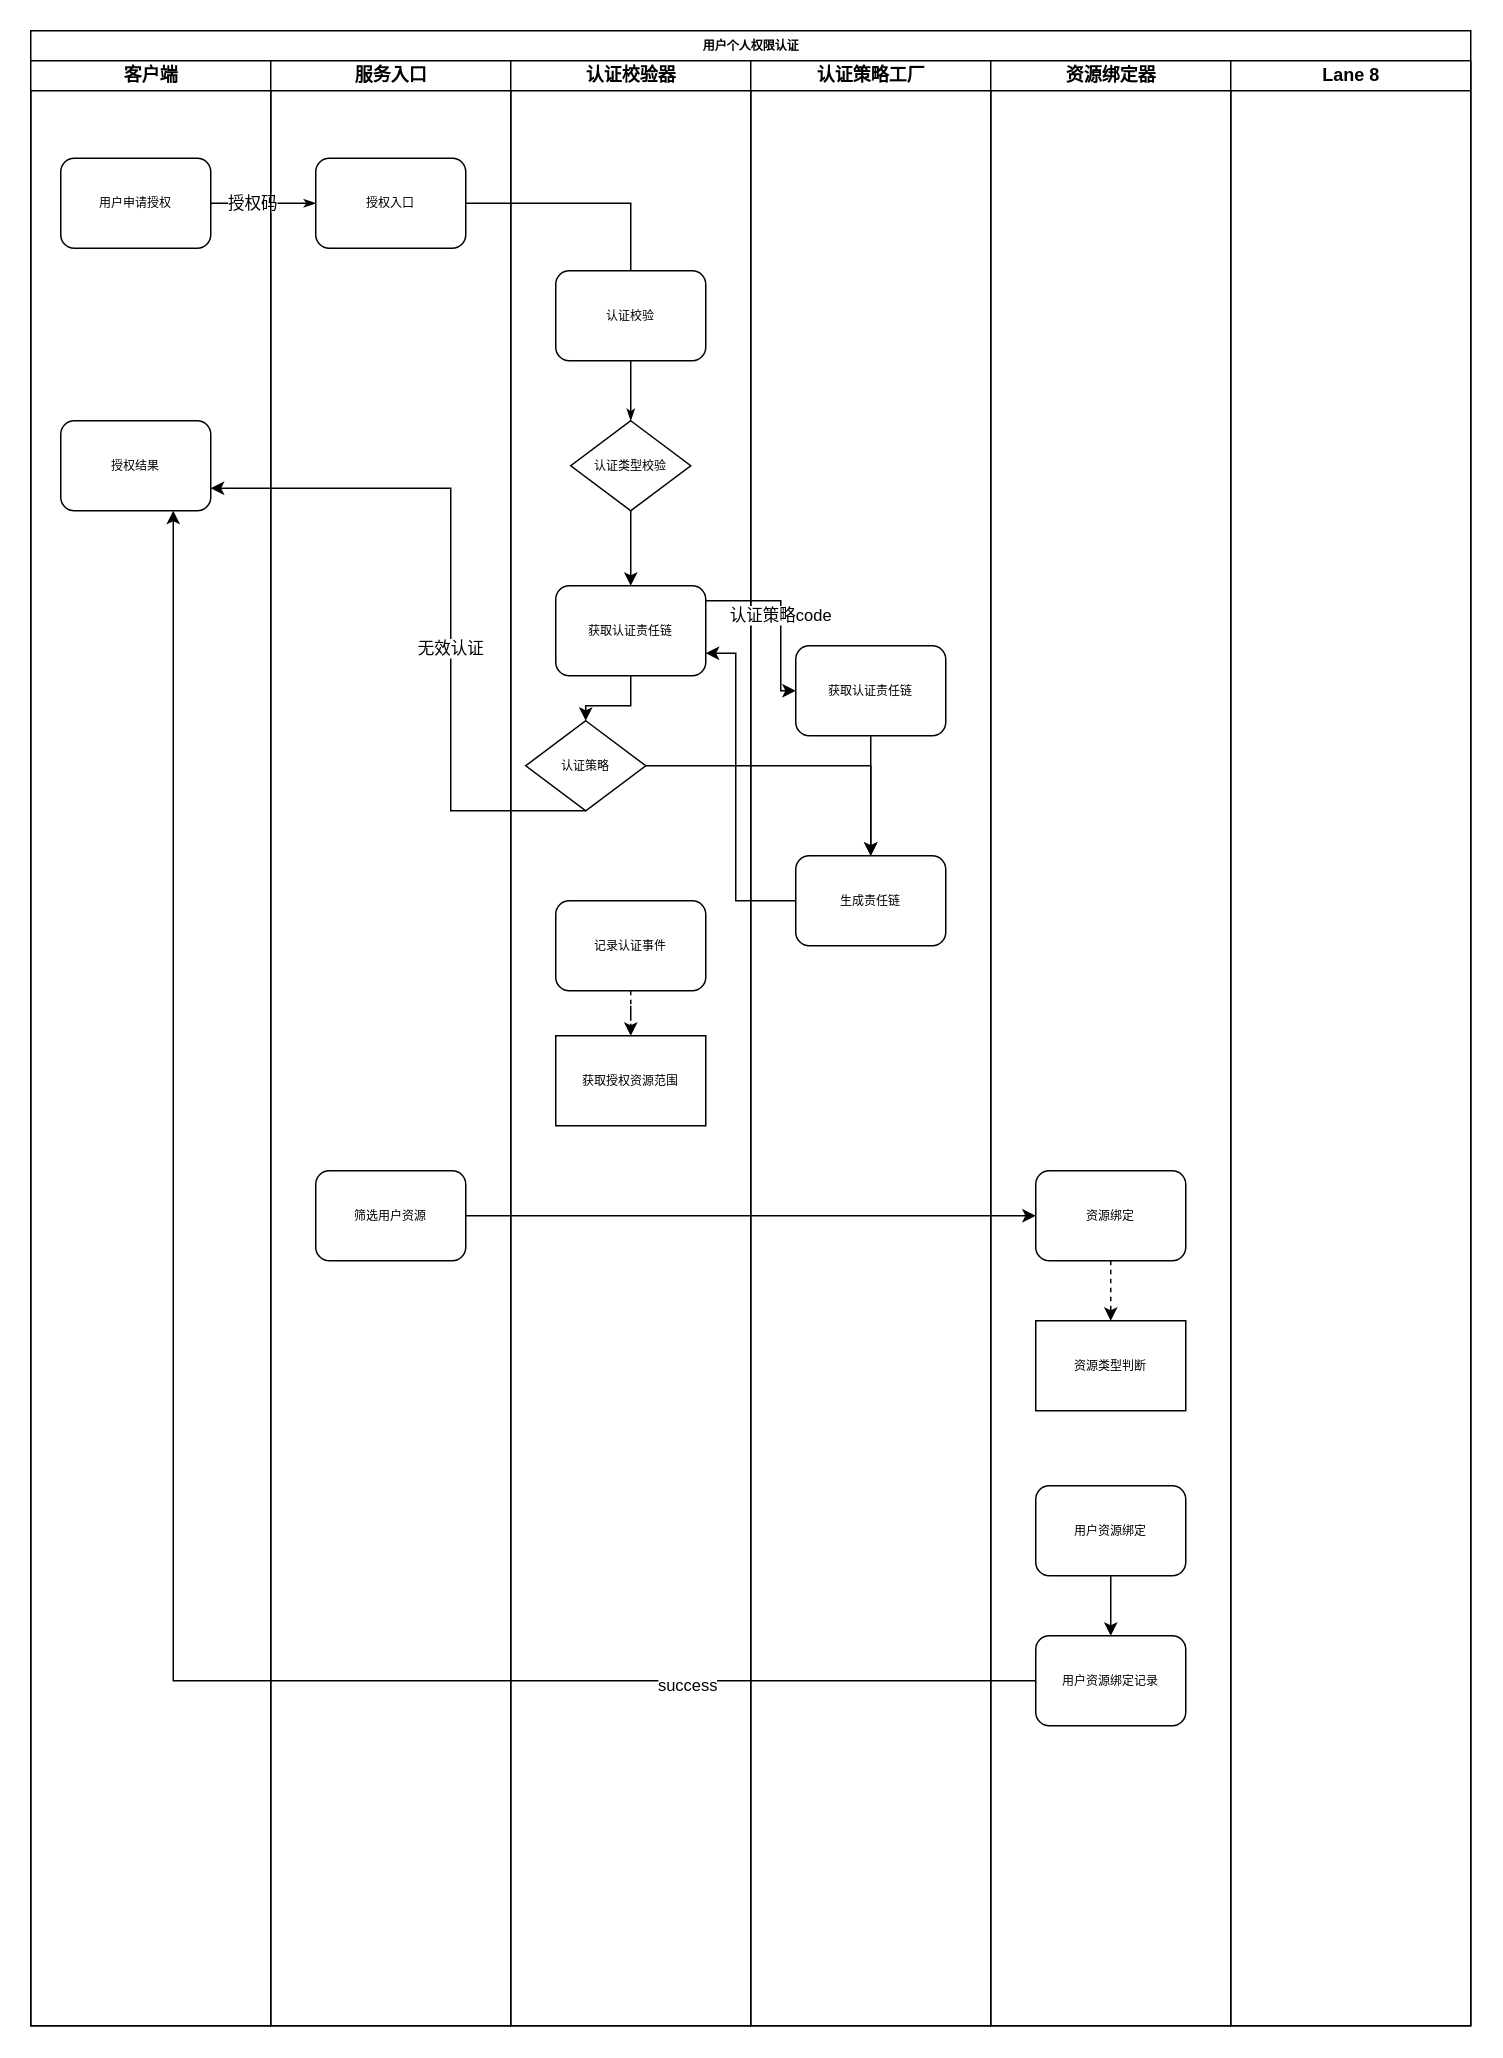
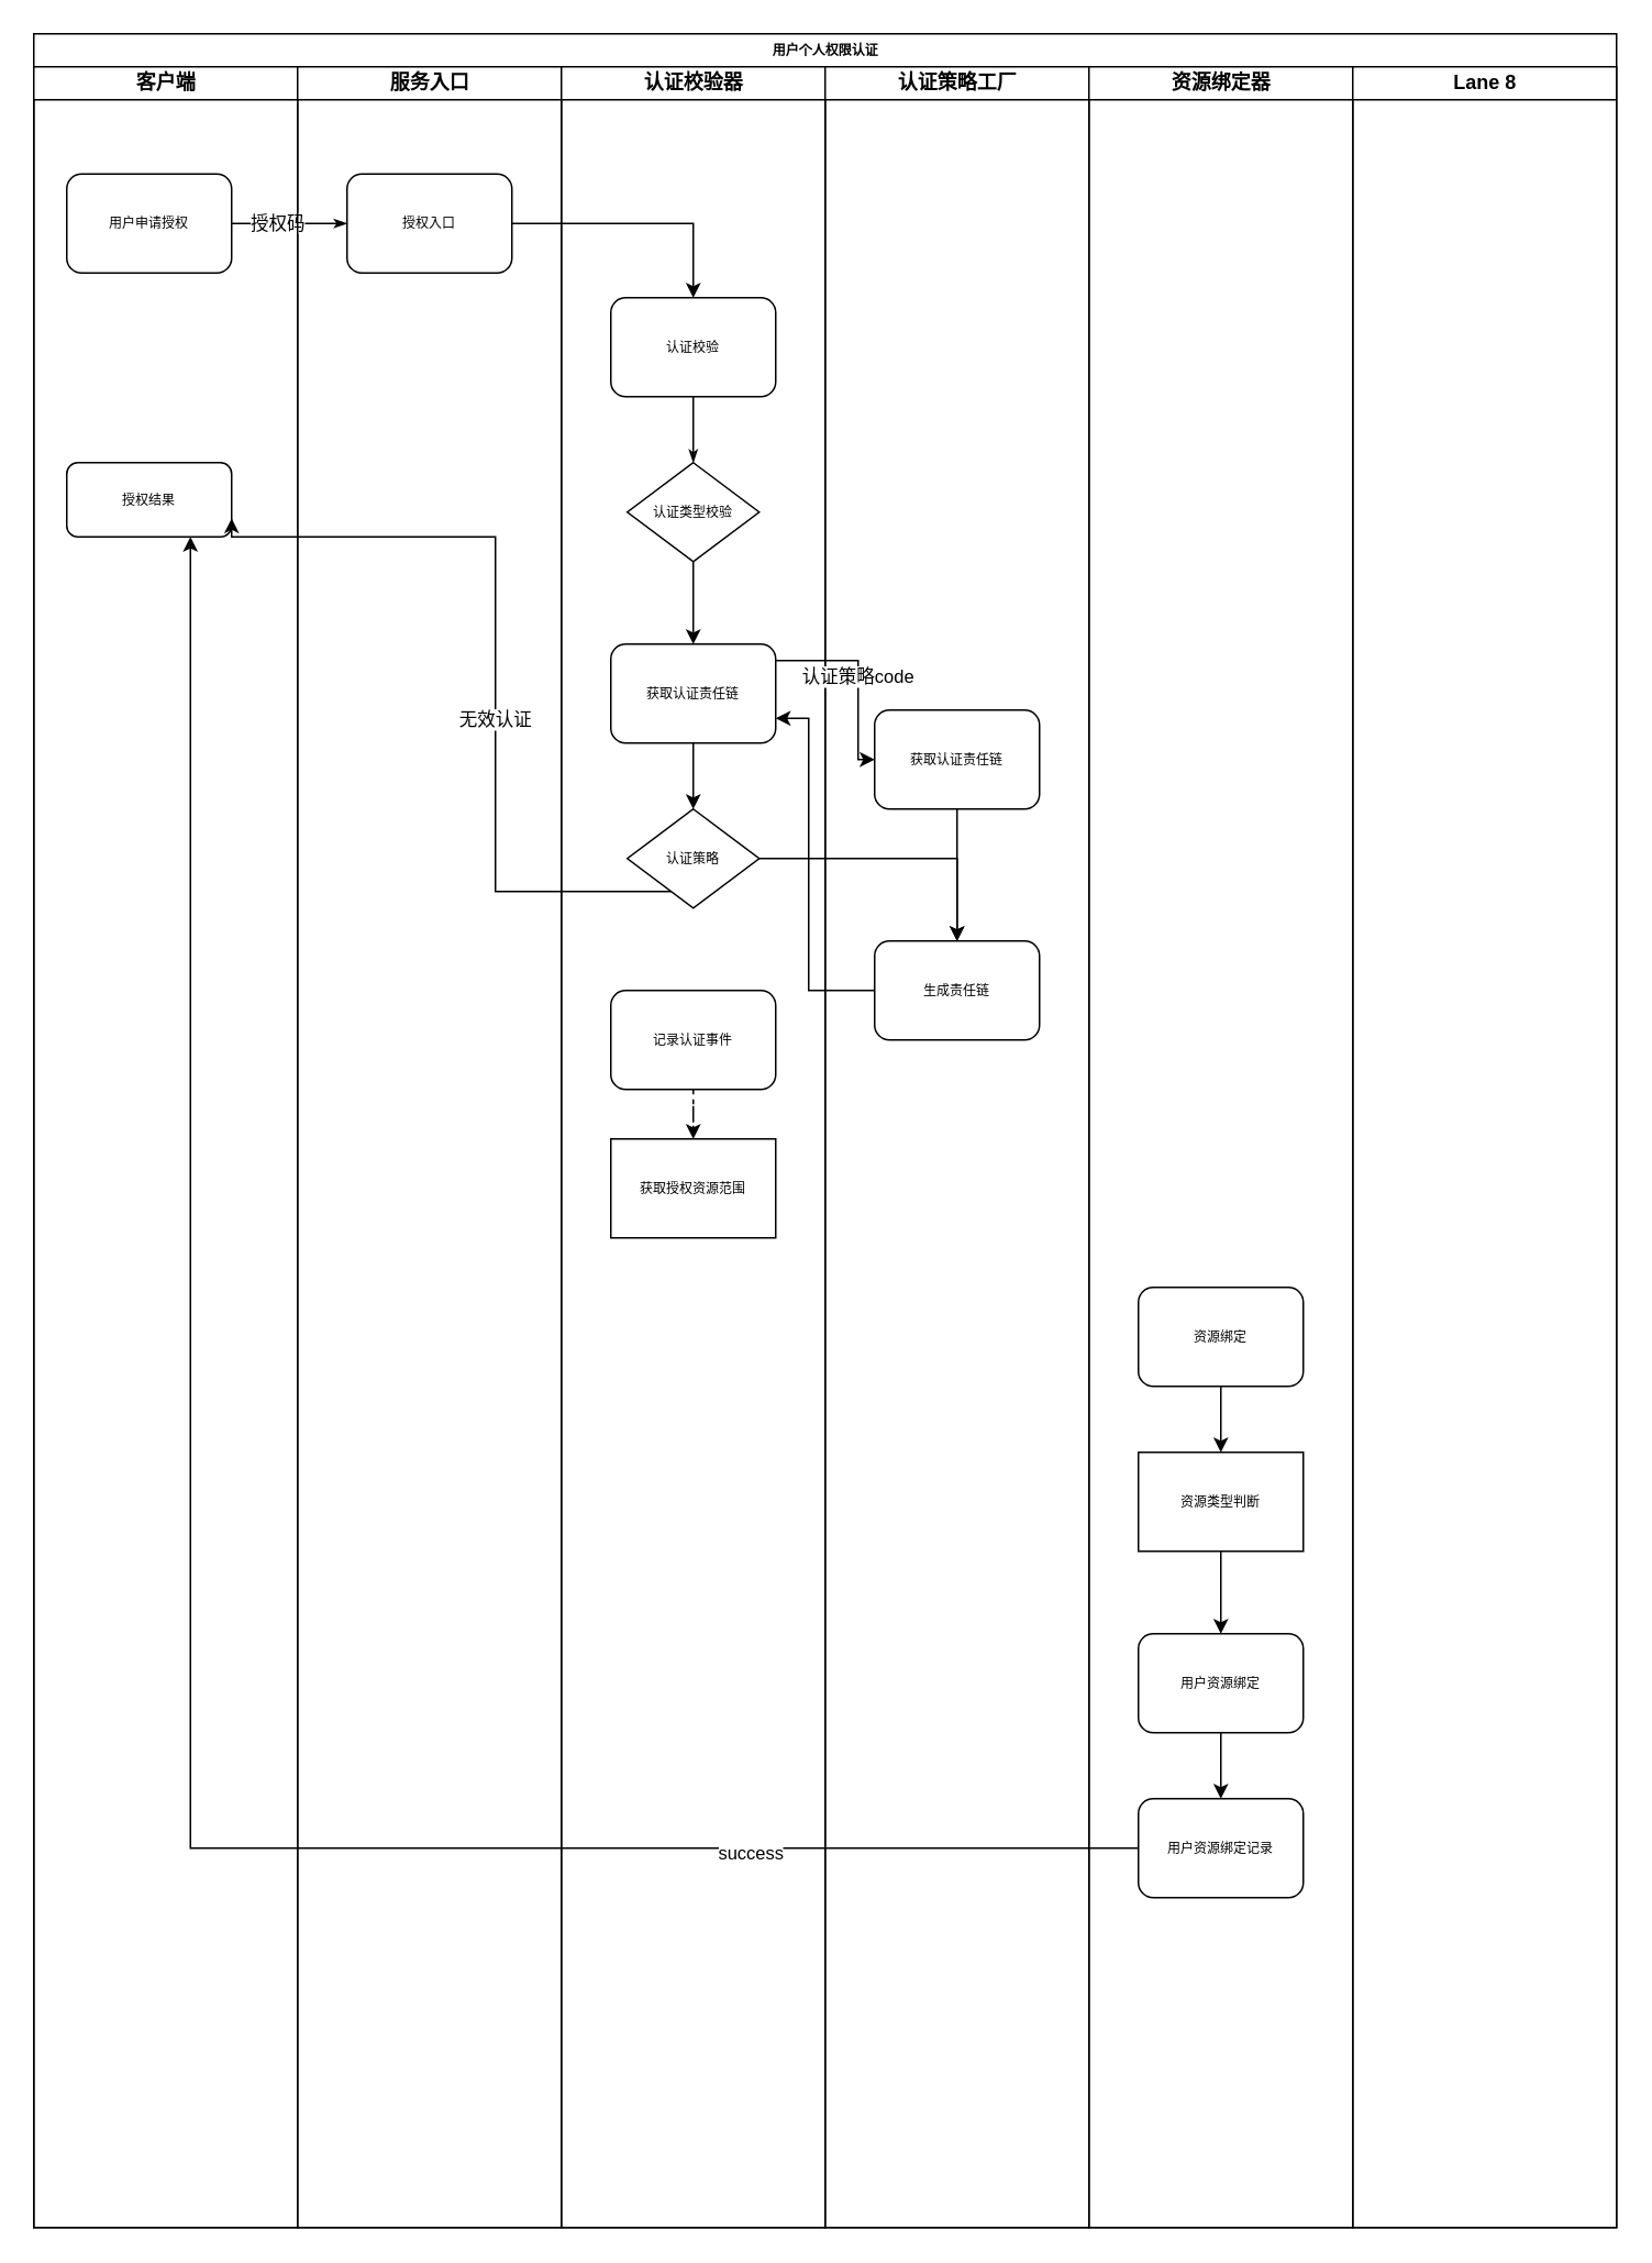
  <mxCell id="0" />
  <mxCell id="1" parent="0" />
  <mxCell id="2" value="用户个人权限认证" style="swimlane;html=1;childLayout=stackLayout;startSize=20;rounded=0;shadow=0;labelBackgroundColor=none;strokeWidth=1;fontFamily=Verdana;fontSize=8;align=center;" parent="1" vertex="1"><mxGeometry x="20" y="20" width="960" height="1330" as="geometry" /></mxCell>
  <mxCell id="3" value="客户端" style="swimlane;html=1;startSize=20;" parent="2" vertex="1"><mxGeometry y="20" width="160" height="1310" as="geometry" /></mxCell>
  <mxCell id="4" value="用户申请授权" style="rounded=1;whiteSpace=wrap;html=1;shadow=0;labelBackgroundColor=none;strokeWidth=1;fontFamily=Verdana;fontSize=8;align=center;" parent="3" vertex="1"><mxGeometry x="20" y="65" width="100" height="60" as="geometry" /></mxCell>
- <mxCell id="5" value="授权结果" style="rounded=1;whiteSpace=wrap;html=1;shadow=0;labelBackgroundColor=none;strokeWidth=1;fontFamily=Verdana;fontSize=8;align=center;" parent="3" vertex="1"><mxGeometry x="20" y="240" width="100" height="60" as="geometry" /></mxCell>
+ <mxCell id="5" value="授权结果" style="rounded=1;whiteSpace=wrap;html=1;shadow=0;labelBackgroundColor=none;strokeWidth=1;fontFamily=Verdana;fontSize=8;align=center;" parent="3" vertex="1"><mxGeometry x="20" y="240" width="100" height="45" as="geometry" /></mxCell>
  <mxCell id="6" style="edgeStyle=orthogonalEdgeStyle;rounded=1;html=1;labelBackgroundColor=none;startArrow=none;startFill=0;startSize=5;endArrow=classicThin;endFill=1;endSize=5;jettySize=auto;orthogonalLoop=1;strokeWidth=1;fontFamily=Verdana;fontSize=8" parent="2" source="4" target="9" edge="1"><mxGeometry relative="1" as="geometry" /></mxCell>
  <mxCell id="7" value="授权码" style="edgeLabel;html=1;align=center;verticalAlign=middle;resizable=0;points=[];" vertex="1" connectable="0" parent="6"><mxGeometry x="-0.238" y="1" relative="1" as="geometry"><mxPoint as="offset" /></mxGeometry></mxCell>
  <mxCell id="8" value="服务入口" style="swimlane;html=1;startSize=20;" parent="2" vertex="1"><mxGeometry x="160" y="20" width="160" height="1310" as="geometry" /></mxCell>
  <mxCell id="9" value="授权入口" style="rounded=1;whiteSpace=wrap;html=1;shadow=0;labelBackgroundColor=none;strokeWidth=1;fontFamily=Verdana;fontSize=8;align=center;" parent="8" vertex="1"><mxGeometry x="30" y="65" width="100" height="60" as="geometry" /></mxCell>
- <mxCell id="10" value="筛选用户资源" style="rounded=1;whiteSpace=wrap;html=1;shadow=0;labelBackgroundColor=none;strokeWidth=1;fontFamily=Verdana;fontSize=8;align=center;" vertex="1" parent="8"><mxGeometry x="30" y="740" width="100" height="60" as="geometry" /></mxCell>
  <mxCell id="11" value="认证校验器" style="swimlane;html=1;startSize=20;" parent="2" vertex="1"><mxGeometry x="320" y="20" width="160" height="1310" as="geometry" /></mxCell>
  <mxCell id="12" value="认证校验" style="rounded=1;whiteSpace=wrap;html=1;shadow=0;labelBackgroundColor=none;strokeWidth=1;fontFamily=Verdana;fontSize=8;align=center;" parent="11" vertex="1"><mxGeometry x="30" y="140" width="100" height="60" as="geometry" /></mxCell>
  <mxCell id="13" style="edgeStyle=orthogonalEdgeStyle;rounded=0;orthogonalLoop=1;jettySize=auto;html=1;entryX=0.5;entryY=0;entryDx=0;entryDy=0;" edge="1" parent="11" source="14" target="17"><mxGeometry relative="1" as="geometry" /></mxCell>
  <mxCell id="14" value="认证类型校验" style="rhombus;whiteSpace=wrap;html=1;rounded=0;shadow=0;labelBackgroundColor=none;strokeWidth=1;fontFamily=Verdana;fontSize=8;align=center;" parent="11" vertex="1"><mxGeometry x="40" y="240" width="80" height="60" as="geometry" /></mxCell>
  <mxCell id="15" style="edgeStyle=orthogonalEdgeStyle;rounded=1;html=1;labelBackgroundColor=none;startArrow=none;startFill=0;startSize=5;endArrow=classicThin;endFill=1;endSize=5;jettySize=auto;orthogonalLoop=1;strokeWidth=1;fontFamily=Verdana;fontSize=8" parent="11" source="12" target="14" edge="1"><mxGeometry relative="1" as="geometry" /></mxCell>
  <mxCell id="16" style="edgeStyle=orthogonalEdgeStyle;rounded=0;orthogonalLoop=1;jettySize=auto;html=1;entryX=0.5;entryY=0;entryDx=0;entryDy=0;" edge="1" parent="11" source="17" target="19"><mxGeometry relative="1" as="geometry" /></mxCell>
  <mxCell id="17" value="获取认证责任链" style="rounded=1;whiteSpace=wrap;html=1;shadow=0;labelBackgroundColor=none;strokeWidth=1;fontFamily=Verdana;fontSize=8;align=center;" vertex="1" parent="11"><mxGeometry x="30" y="350" width="100" height="60" as="geometry" /></mxCell>
  <mxCell id="18" style="edgeStyle=orthogonalEdgeStyle;rounded=0;orthogonalLoop=1;jettySize=auto;html=1;" edge="1" parent="11" source="19" target="26"><mxGeometry relative="1" as="geometry" /></mxCell>
- <mxCell id="19" value="认证策略" style="rhombus;whiteSpace=wrap;html=1;rounded=0;shadow=0;labelBackgroundColor=none;strokeWidth=1;fontFamily=Verdana;fontSize=8;align=center;" vertex="1" parent="11"><mxGeometry x="10" y="440" width="80" height="60" as="geometry" /></mxCell>
+ <mxCell id="19" value="认证策略" style="rhombus;whiteSpace=wrap;html=1;rounded=0;shadow=0;labelBackgroundColor=none;strokeWidth=1;fontFamily=Verdana;fontSize=8;align=center;" vertex="1" parent="11"><mxGeometry x="40" y="450" width="80" height="60" as="geometry" /></mxCell>
  <mxCell id="20" style="edgeStyle=orthogonalEdgeStyle;rounded=0;orthogonalLoop=1;jettySize=auto;html=1;entryX=0.5;entryY=0;entryDx=0;entryDy=0;dashed=1;" edge="1" parent="11" source="21" target="22"><mxGeometry relative="1" as="geometry" /></mxCell>
  <mxCell id="21" value="记录认证事件" style="rounded=1;whiteSpace=wrap;html=1;shadow=0;labelBackgroundColor=none;strokeWidth=1;fontFamily=Verdana;fontSize=8;align=center;" vertex="1" parent="11"><mxGeometry x="30" y="560" width="100" height="60" as="geometry" /></mxCell>
  <mxCell id="22" value="获取授权资源范围" style="whiteSpace=wrap;html=1;shadow=0;labelBackgroundColor=none;strokeWidth=1;fontFamily=Verdana;fontSize=8;align=center;rounded=0;" vertex="1" parent="11"><mxGeometry x="30" y="650" width="100" height="60" as="geometry" /></mxCell>
  <mxCell id="23" value="认证策略工厂" style="swimlane;html=1;startSize=20;" parent="2" vertex="1"><mxGeometry x="480" y="20" width="160" height="1310" as="geometry" /></mxCell>
  <mxCell id="24" style="edgeStyle=orthogonalEdgeStyle;rounded=0;orthogonalLoop=1;jettySize=auto;html=1;" edge="1" parent="23" source="25" target="26"><mxGeometry relative="1" as="geometry" /></mxCell>
  <mxCell id="25" value="获取认证责任链" style="rounded=1;whiteSpace=wrap;html=1;shadow=0;labelBackgroundColor=none;strokeWidth=1;fontFamily=Verdana;fontSize=8;align=center;" vertex="1" parent="23"><mxGeometry x="30" y="390" width="100" height="60" as="geometry" /></mxCell>
  <mxCell id="26" value="生成责任链" style="rounded=1;whiteSpace=wrap;html=1;shadow=0;labelBackgroundColor=none;strokeWidth=1;fontFamily=Verdana;fontSize=8;align=center;" vertex="1" parent="23"><mxGeometry x="30" y="530" width="100" height="60" as="geometry" /></mxCell>
  <mxCell id="27" value="资源绑定器" style="swimlane;html=1;startSize=20;" parent="2" vertex="1"><mxGeometry x="640" y="20" width="160" height="1310" as="geometry" /></mxCell>
- <mxCell id="28" style="edgeStyle=orthogonalEdgeStyle;rounded=0;orthogonalLoop=1;jettySize=auto;html=1;dashed=1;" edge="1" parent="27" source="29" target="31"><mxGeometry relative="1" as="geometry" /></mxCell>
+ <mxCell id="28" style="edgeStyle=orthogonalEdgeStyle;rounded=0;orthogonalLoop=1;jettySize=auto;html=1;" edge="1" parent="27" source="29" target="31"><mxGeometry relative="1" as="geometry" /></mxCell>
  <mxCell id="29" value="资源绑定" style="rounded=1;whiteSpace=wrap;html=1;shadow=0;labelBackgroundColor=none;strokeWidth=1;fontFamily=Verdana;fontSize=8;align=center;" vertex="1" parent="27"><mxGeometry x="30" y="740" width="100" height="60" as="geometry" /></mxCell>
+ <mxCell id="30" style="edgeStyle=orthogonalEdgeStyle;rounded=0;orthogonalLoop=1;jettySize=auto;html=1;" edge="1" parent="27" source="31" target="33"><mxGeometry relative="1" as="geometry" /></mxCell>
  <mxCell id="31" value="资源类型判断" style="whiteSpace=wrap;html=1;shadow=0;labelBackgroundColor=none;strokeWidth=1;fontFamily=Verdana;fontSize=8;align=center;rounded=0;" vertex="1" parent="27"><mxGeometry x="30" y="840" width="100" height="60" as="geometry" /></mxCell>
  <mxCell id="32" style="edgeStyle=orthogonalEdgeStyle;rounded=0;orthogonalLoop=1;jettySize=auto;html=1;" edge="1" parent="27" source="33" target="34"><mxGeometry relative="1" as="geometry" /></mxCell>
  <mxCell id="33" value="用户资源绑定" style="rounded=1;whiteSpace=wrap;html=1;shadow=0;labelBackgroundColor=none;strokeWidth=1;fontFamily=Verdana;fontSize=8;align=center;" vertex="1" parent="27"><mxGeometry x="30" y="950" width="100" height="60" as="geometry" /></mxCell>
  <mxCell id="34" value="用户资源绑定记录" style="rounded=1;whiteSpace=wrap;html=1;shadow=0;labelBackgroundColor=none;strokeWidth=1;fontFamily=Verdana;fontSize=8;align=center;" vertex="1" parent="27"><mxGeometry x="30" y="1050" width="100" height="60" as="geometry" /></mxCell>
- <mxCell id="35" style="edgeStyle=orthogonalEdgeStyle;rounded=0;orthogonalLoop=1;jettySize=auto;html=1;entryX=0;entryY=0.5;entryDx=0;entryDy=0;" edge="1" parent="2" source="10" target="29"><mxGeometry relative="1" as="geometry" /></mxCell>
  <mxCell id="36" value="Lane 8" style="swimlane;html=1;startSize=20;" parent="2" vertex="1"><mxGeometry x="800" y="20" width="160" height="1310" as="geometry" /></mxCell>
- <mxCell id="37" style="edgeStyle=orthogonalEdgeStyle;rounded=0;orthogonalLoop=1;jettySize=auto;html=1;endArrow=none;" edge="1" parent="2" source="9" target="12"><mxGeometry relative="1" as="geometry" /></mxCell>
+ <mxCell id="37" style="edgeStyle=orthogonalEdgeStyle;rounded=0;orthogonalLoop=1;jettySize=auto;html=1;" edge="1" parent="2" source="9" target="12"><mxGeometry relative="1" as="geometry" /></mxCell>
  <mxCell id="38" value="认证策略code" style="edgeStyle=orthogonalEdgeStyle;rounded=0;orthogonalLoop=1;jettySize=auto;html=1;entryX=0;entryY=0.5;entryDx=0;entryDy=0;" edge="1" parent="2" source="17" target="25"><mxGeometry relative="1" as="geometry"><Array as="points"><mxPoint x="500" y="380" /><mxPoint x="500" y="440" /></Array></mxGeometry></mxCell>
  <mxCell id="39" style="edgeStyle=orthogonalEdgeStyle;rounded=0;orthogonalLoop=1;jettySize=auto;html=1;entryX=1;entryY=0.75;entryDx=0;entryDy=0;" edge="1" parent="2" source="26" target="17"><mxGeometry relative="1" as="geometry"><Array as="points"><mxPoint x="470" y="580" /><mxPoint x="470" y="415" /></Array></mxGeometry></mxCell>
  <mxCell id="40" style="edgeStyle=orthogonalEdgeStyle;rounded=0;orthogonalLoop=1;jettySize=auto;html=1;entryX=1;entryY=0.75;entryDx=0;entryDy=0;" edge="1" parent="2" source="19" target="5"><mxGeometry relative="1" as="geometry"><Array as="points"><mxPoint x="280" y="520" /><mxPoint x="280" y="305" /></Array></mxGeometry></mxCell>
  <mxCell id="41" value="无效认证" style="edgeLabel;html=1;align=center;verticalAlign=middle;resizable=0;points=[];" vertex="1" connectable="0" parent="40"><mxGeometry x="-0.145" y="1" relative="1" as="geometry"><mxPoint as="offset" /></mxGeometry></mxCell>
  <mxCell id="42" style="edgeStyle=orthogonalEdgeStyle;rounded=0;orthogonalLoop=1;jettySize=auto;html=1;entryX=0.75;entryY=1;entryDx=0;entryDy=0;" edge="1" parent="2" source="34" target="5"><mxGeometry relative="1" as="geometry" /></mxCell>
  <mxCell id="43" value="success" style="edgeLabel;html=1;align=center;verticalAlign=middle;resizable=0;points=[];" vertex="1" connectable="0" parent="42"><mxGeometry x="-0.656" y="2" relative="1" as="geometry"><mxPoint as="offset" /></mxGeometry></mxCell>
